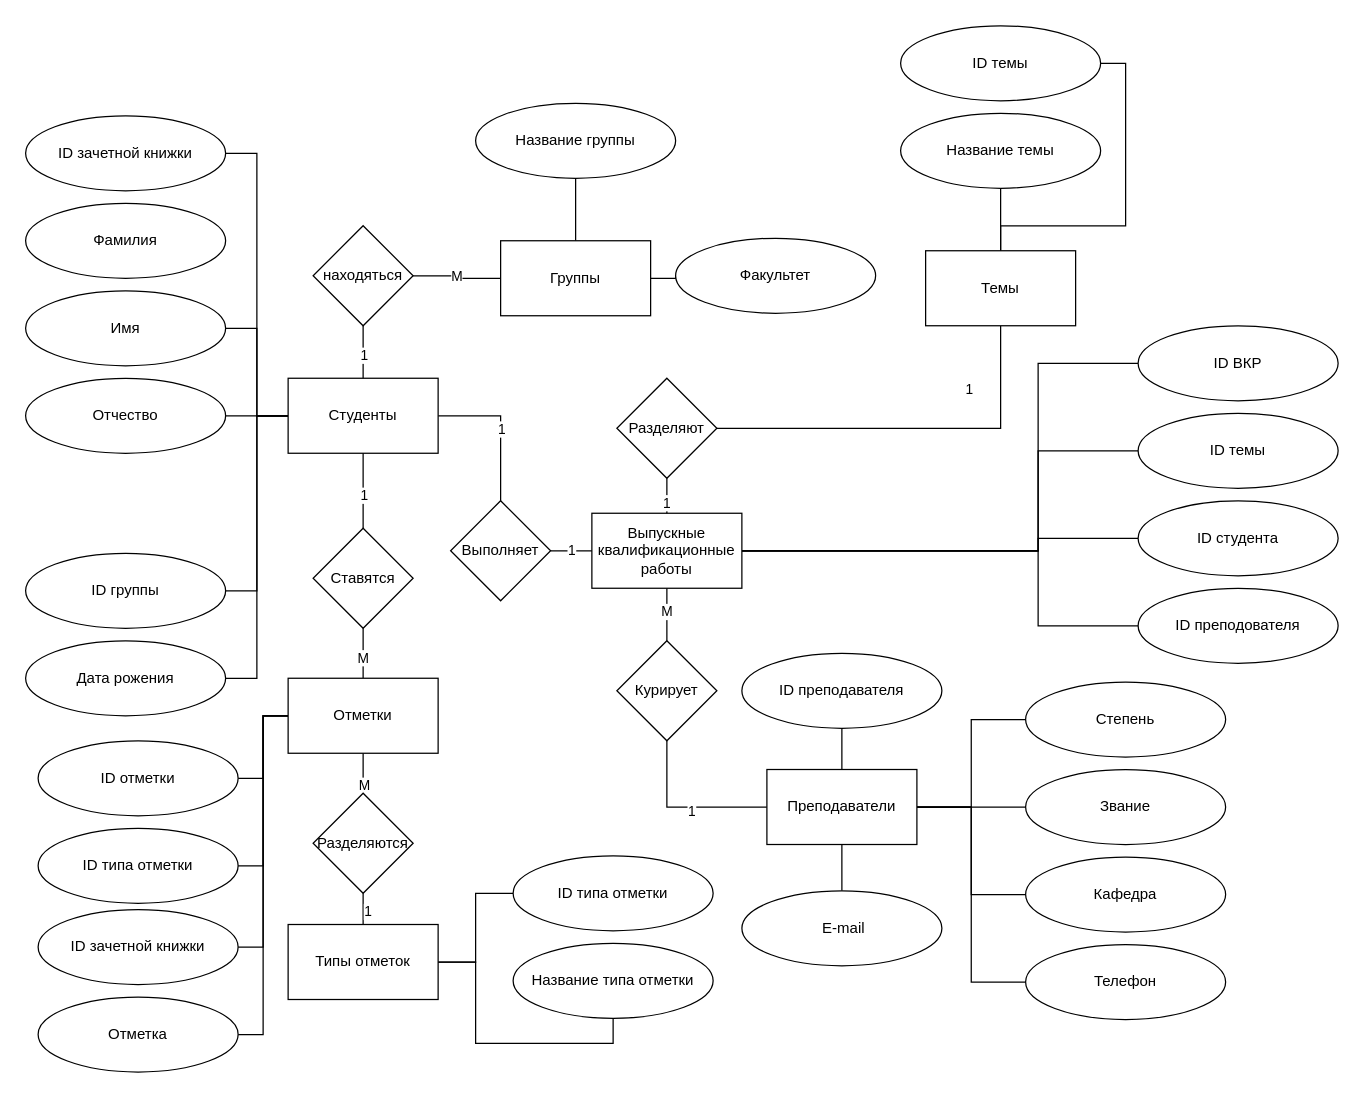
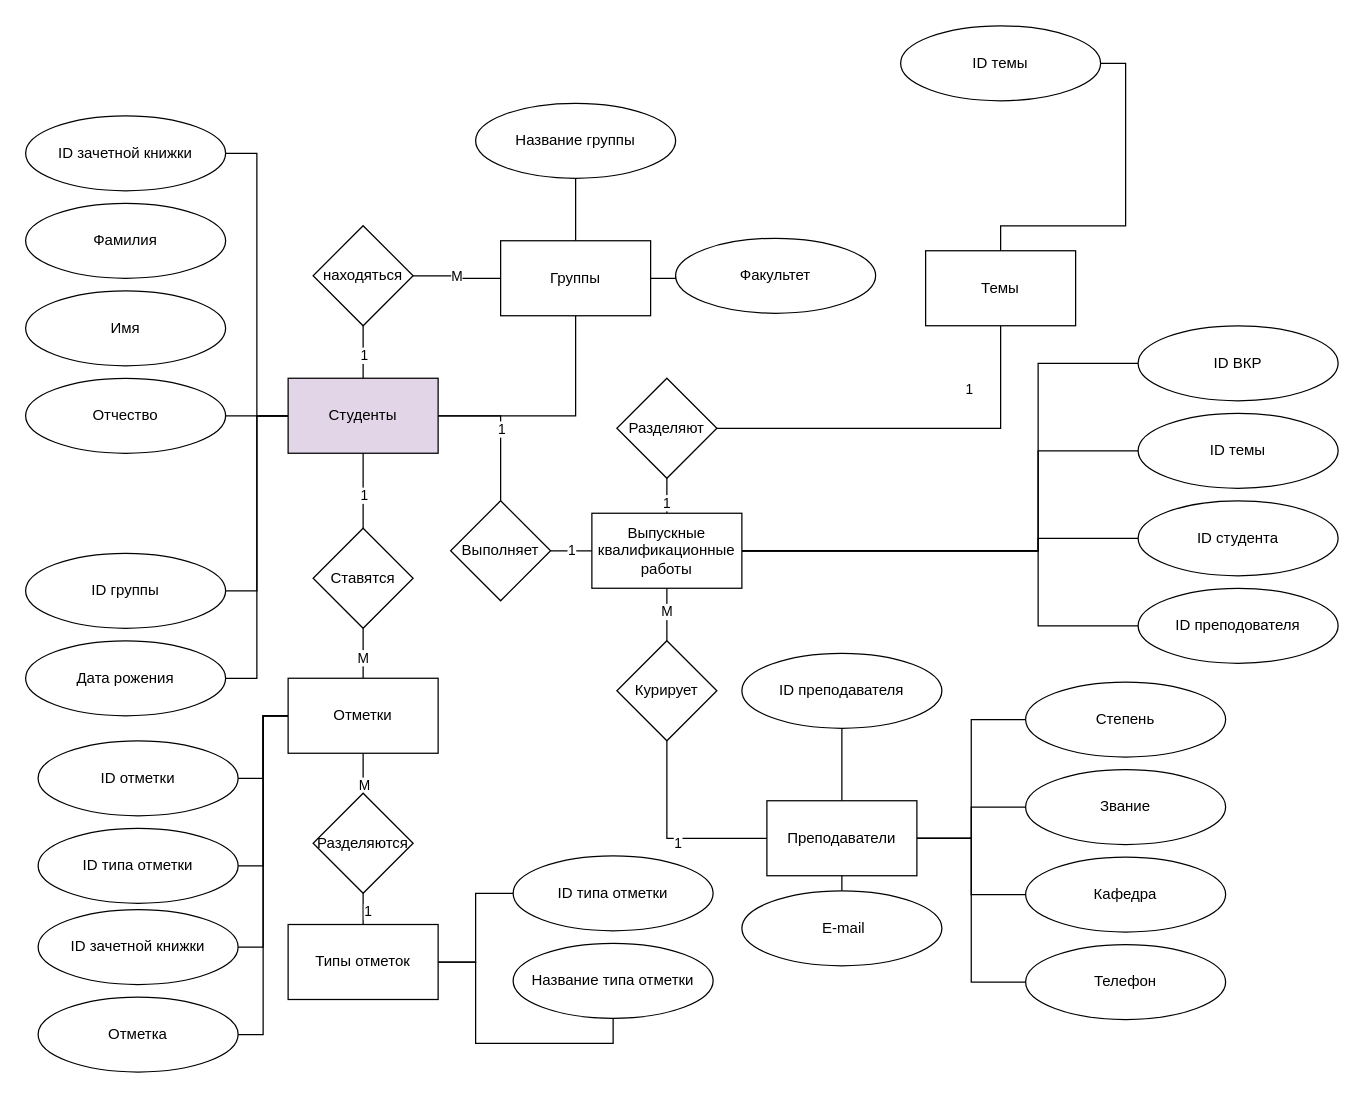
  <mxCell id="0" />
  <mxCell id="1" parent="0" />
  <mxCell id="2" value="" style="edgeStyle=orthogonalEdgeStyle;rounded=0;orthogonalLoop=1;jettySize=auto;html=1;endArrow=none;endFill=0;" edge="1" parent="1" source="9" target="47"><mxGeometry relative="1" as="geometry" /></mxCell>
- <mxCell id="3" style="edgeStyle=orthogonalEdgeStyle;rounded=0;orthogonalLoop=1;jettySize=auto;html=1;entryX=1;entryY=0.5;entryDx=0;entryDy=0;endArrow=none;endFill=0;" edge="1" parent="1" source="9" target="49"><mxGeometry relative="1" as="geometry" /></mxCell>
+ <mxCell id="3" style="edgeStyle=orthogonalEdgeStyle;rounded=0;orthogonalLoop=1;jettySize=auto;html=1;endArrow=none;endFill=0;" edge="1" parent="1" source="9" target="22"><mxGeometry relative="1" as="geometry" /></mxCell>
  <mxCell id="4" style="edgeStyle=orthogonalEdgeStyle;rounded=0;orthogonalLoop=1;jettySize=auto;html=1;entryX=1;entryY=0.5;entryDx=0;entryDy=0;endArrow=none;endFill=0;" edge="1" parent="1" source="9" target="51"><mxGeometry relative="1" as="geometry" /></mxCell>
  <mxCell id="5" style="edgeStyle=orthogonalEdgeStyle;rounded=0;orthogonalLoop=1;jettySize=auto;html=1;entryX=1;entryY=0.5;entryDx=0;entryDy=0;endArrow=none;endFill=0;" edge="1" parent="1" source="9" target="48"><mxGeometry relative="1" as="geometry" /></mxCell>
  <mxCell id="6" style="edgeStyle=orthogonalEdgeStyle;rounded=0;orthogonalLoop=1;jettySize=auto;html=1;entryX=1;entryY=0.5;entryDx=0;entryDy=0;endArrow=none;endFill=0;" edge="1" parent="1" source="9" target="50"><mxGeometry relative="1" as="geometry" /></mxCell>
  <mxCell id="7" value="" style="edgeStyle=orthogonalEdgeStyle;rounded=0;orthogonalLoop=1;jettySize=auto;html=1;exitX=1;exitY=0.5;exitDx=0;exitDy=0;endArrow=none;endFill=0;" edge="1" parent="1" source="9" target="88"><mxGeometry relative="1" as="geometry" /></mxCell>
  <mxCell id="8" value="1" style="edgeLabel;html=1;align=center;verticalAlign=middle;resizable=0;points=[];" vertex="1" connectable="0" parent="7"><mxGeometry x="0.009" relative="1" as="geometry"><mxPoint as="offset" /></mxGeometry></mxCell>
- <mxCell id="9" value="Студенты" style="rounded=0;whiteSpace=wrap;html=1;" vertex="1" parent="1"><mxGeometry x="230" y="302" width="120" height="60" as="geometry" /></mxCell>
+ <mxCell id="9" value="Студенты" style="rounded=0;whiteSpace=wrap;html=1;fillColor=#e1d5e7;" vertex="1" parent="1"><mxGeometry x="230" y="302" width="120" height="60" as="geometry" /></mxCell>
  <mxCell id="10" style="edgeStyle=orthogonalEdgeStyle;rounded=0;orthogonalLoop=1;jettySize=auto;html=1;entryX=1;entryY=0.5;entryDx=0;entryDy=0;endArrow=none;endFill=0;" edge="1" parent="1" source="18" target="63"><mxGeometry relative="1" as="geometry" /></mxCell>
  <mxCell id="11" style="edgeStyle=orthogonalEdgeStyle;rounded=0;orthogonalLoop=1;jettySize=auto;html=1;entryX=1;entryY=0.5;entryDx=0;entryDy=0;endArrow=none;endFill=0;" edge="1" parent="1" source="18" target="62"><mxGeometry relative="1" as="geometry" /></mxCell>
  <mxCell id="12" style="edgeStyle=orthogonalEdgeStyle;rounded=0;orthogonalLoop=1;jettySize=auto;html=1;entryX=1;entryY=0.5;entryDx=0;entryDy=0;endArrow=none;endFill=0;" edge="1" parent="1" source="18" target="65"><mxGeometry relative="1" as="geometry" /></mxCell>
  <mxCell id="13" style="edgeStyle=orthogonalEdgeStyle;rounded=0;orthogonalLoop=1;jettySize=auto;html=1;entryX=1;entryY=0.5;entryDx=0;entryDy=0;endArrow=none;endFill=0;" edge="1" parent="1" source="18" target="64"><mxGeometry relative="1" as="geometry" /></mxCell>
  <mxCell id="14" value="" style="edgeStyle=orthogonalEdgeStyle;rounded=0;orthogonalLoop=1;jettySize=auto;html=1;endArrow=none;endFill=0;" edge="1" parent="1" source="18" target="68"><mxGeometry relative="1" as="geometry" /></mxCell>
  <mxCell id="15" value="М" style="edgeLabel;html=1;align=center;verticalAlign=middle;resizable=0;points=[];" vertex="1" connectable="0" parent="14"><mxGeometry x="0.709" relative="1" as="geometry"><mxPoint as="offset" /></mxGeometry></mxCell>
  <mxCell id="16" value="" style="edgeStyle=orthogonalEdgeStyle;rounded=0;orthogonalLoop=1;jettySize=auto;html=1;endArrow=none;endFill=0;" edge="1" parent="1" source="18" target="71"><mxGeometry relative="1" as="geometry" /></mxCell>
  <mxCell id="17" value="М" style="edgeLabel;html=1;align=center;verticalAlign=middle;resizable=0;points=[];" vertex="1" connectable="0" parent="16"><mxGeometry x="-0.143" y="4" relative="1" as="geometry"><mxPoint x="3" as="offset" /></mxGeometry></mxCell>
  <mxCell id="18" value="Отметки" style="rounded=0;whiteSpace=wrap;html=1;" vertex="1" parent="1"><mxGeometry x="230" y="542" width="120" height="60" as="geometry" /></mxCell>
  <mxCell id="19" style="edgeStyle=orthogonalEdgeStyle;rounded=0;orthogonalLoop=1;jettySize=auto;html=1;entryX=0.5;entryY=1;entryDx=0;entryDy=0;endArrow=none;endFill=0;exitX=0.5;exitY=0;exitDx=0;exitDy=0;" edge="1" parent="1" source="22" target="54"><mxGeometry relative="1" as="geometry"><Array as="points"><mxPoint x="460" y="142" /></Array></mxGeometry></mxCell>
  <mxCell id="20" value="М" style="edgeStyle=orthogonalEdgeStyle;rounded=0;orthogonalLoop=1;jettySize=auto;html=1;endArrow=none;endFill=0;" edge="1" parent="1" source="22" target="61"><mxGeometry relative="1" as="geometry" /></mxCell>
  <mxCell id="21" style="edgeStyle=orthogonalEdgeStyle;rounded=0;orthogonalLoop=1;jettySize=auto;html=1;entryX=0;entryY=0.5;entryDx=0;entryDy=0;endArrow=none;endFill=0;" edge="1" parent="1" source="22" target="53"><mxGeometry relative="1" as="geometry" /></mxCell>
  <mxCell id="22" value="Группы" style="rounded=0;whiteSpace=wrap;html=1;" vertex="1" parent="1"><mxGeometry x="400" y="192" width="120" height="60" as="geometry" /></mxCell>
  <mxCell id="23" style="edgeStyle=orthogonalEdgeStyle;rounded=0;orthogonalLoop=1;jettySize=auto;html=1;entryX=0;entryY=0.5;entryDx=0;entryDy=0;endArrow=none;endFill=0;" edge="1" parent="1" source="29" target="80"><mxGeometry relative="1" as="geometry"><Array as="points"><mxPoint x="830" y="440" /><mxPoint x="830" y="290" /></Array></mxGeometry></mxCell>
  <mxCell id="24" style="edgeStyle=orthogonalEdgeStyle;rounded=0;orthogonalLoop=1;jettySize=auto;html=1;entryX=0;entryY=0.5;entryDx=0;entryDy=0;endArrow=none;endFill=0;" edge="1" parent="1" source="29" target="81"><mxGeometry relative="1" as="geometry"><Array as="points"><mxPoint x="830" y="440" /><mxPoint x="830" y="360" /></Array></mxGeometry></mxCell>
  <mxCell id="25" style="edgeStyle=orthogonalEdgeStyle;rounded=0;orthogonalLoop=1;jettySize=auto;html=1;endArrow=none;endFill=0;" edge="1" parent="1" source="29" target="79"><mxGeometry relative="1" as="geometry"><Array as="points"><mxPoint x="830" y="440" /><mxPoint x="830" y="430" /></Array></mxGeometry></mxCell>
  <mxCell id="26" style="edgeStyle=orthogonalEdgeStyle;rounded=0;orthogonalLoop=1;jettySize=auto;html=1;entryX=0;entryY=0.5;entryDx=0;entryDy=0;endArrow=none;endFill=0;" edge="1" parent="1" source="29" target="78"><mxGeometry relative="1" as="geometry"><Array as="points"><mxPoint x="830" y="440" /><mxPoint x="830" y="500" /></Array></mxGeometry></mxCell>
  <mxCell id="27" style="edgeStyle=orthogonalEdgeStyle;rounded=0;orthogonalLoop=1;jettySize=auto;html=1;exitX=0.5;exitY=1;exitDx=0;exitDy=0;entryX=0.5;entryY=0;entryDx=0;entryDy=0;endArrow=none;endFill=0;" edge="1" parent="1" source="29" target="85"><mxGeometry relative="1" as="geometry" /></mxCell>
  <mxCell id="28" value="М" style="edgeLabel;html=1;align=center;verticalAlign=middle;resizable=0;points=[];" vertex="1" connectable="0" parent="27"><mxGeometry x="-0.341" y="-1" relative="1" as="geometry"><mxPoint y="4" as="offset" /></mxGeometry></mxCell>
  <mxCell id="29" value="Выпускные квалификационные работы" style="rounded=0;whiteSpace=wrap;html=1;" vertex="1" parent="1"><mxGeometry x="473" y="410" width="120" height="60" as="geometry" /></mxCell>
  <mxCell id="30" style="edgeStyle=orthogonalEdgeStyle;rounded=0;orthogonalLoop=1;jettySize=auto;html=1;entryX=0.5;entryY=0;entryDx=0;entryDy=0;endArrow=none;endFill=0;" edge="1" parent="1" source="38" target="75"><mxGeometry relative="1" as="geometry" /></mxCell>
  <mxCell id="31" style="edgeStyle=orthogonalEdgeStyle;rounded=0;orthogonalLoop=1;jettySize=auto;html=1;entryX=0;entryY=0.5;entryDx=0;entryDy=0;endArrow=none;endFill=0;" edge="1" parent="1" source="38" target="73"><mxGeometry relative="1" as="geometry" /></mxCell>
  <mxCell id="32" style="edgeStyle=orthogonalEdgeStyle;rounded=0;orthogonalLoop=1;jettySize=auto;html=1;entryX=0;entryY=0.5;entryDx=0;entryDy=0;endArrow=none;endFill=0;" edge="1" parent="1" source="38" target="72"><mxGeometry relative="1" as="geometry" /></mxCell>
  <mxCell id="33" style="edgeStyle=orthogonalEdgeStyle;rounded=0;orthogonalLoop=1;jettySize=auto;html=1;entryX=0;entryY=0.5;entryDx=0;entryDy=0;endArrow=none;endFill=0;" edge="1" parent="1" source="38" target="74"><mxGeometry relative="1" as="geometry" /></mxCell>
  <mxCell id="34" style="edgeStyle=orthogonalEdgeStyle;rounded=0;orthogonalLoop=1;jettySize=auto;html=1;entryX=0;entryY=0.5;entryDx=0;entryDy=0;endArrow=none;endFill=0;" edge="1" parent="1" source="38" target="77"><mxGeometry relative="1" as="geometry" /></mxCell>
  <mxCell id="35" style="edgeStyle=orthogonalEdgeStyle;rounded=0;orthogonalLoop=1;jettySize=auto;html=1;entryX=0.5;entryY=1;entryDx=0;entryDy=0;endArrow=none;endFill=0;" edge="1" parent="1" source="38" target="76"><mxGeometry relative="1" as="geometry" /></mxCell>
  <mxCell id="36" value="" style="edgeStyle=orthogonalEdgeStyle;rounded=0;orthogonalLoop=1;jettySize=auto;html=1;endArrow=none;endFill=0;exitX=0;exitY=0.5;exitDx=0;exitDy=0;" edge="1" parent="1" source="38" target="85"><mxGeometry relative="1" as="geometry" /></mxCell>
  <mxCell id="37" value="1" style="edgeLabel;html=1;align=center;verticalAlign=middle;resizable=0;points=[];" vertex="1" connectable="0" parent="36"><mxGeometry x="-0.087" y="3" relative="1" as="geometry"><mxPoint as="offset" /></mxGeometry></mxCell>
- <mxCell id="38" value="Преподаватели" style="rounded=0;whiteSpace=wrap;html=1;" vertex="1" parent="1"><mxGeometry x="613.02" y="615" width="120" height="60" as="geometry" /></mxCell>
+ <mxCell id="38" value="Преподаватели" style="rounded=0;whiteSpace=wrap;html=1;" vertex="1" parent="1"><mxGeometry x="613.02" y="640" width="120" height="60" as="geometry" /></mxCell>
  <mxCell id="39" style="edgeStyle=orthogonalEdgeStyle;rounded=0;orthogonalLoop=1;jettySize=auto;html=1;entryX=0.5;entryY=1;entryDx=0;entryDy=0;endArrow=none;endFill=0;" edge="1" parent="1" source="41" target="57"><mxGeometry relative="1" as="geometry" /></mxCell>
  <mxCell id="40" style="edgeStyle=orthogonalEdgeStyle;rounded=0;orthogonalLoop=1;jettySize=auto;html=1;entryX=0;entryY=0.5;entryDx=0;entryDy=0;endArrow=none;endFill=0;" edge="1" parent="1" source="41" target="58"><mxGeometry relative="1" as="geometry" /></mxCell>
  <mxCell id="41" value="Типы отметок" style="rounded=0;whiteSpace=wrap;html=1;" vertex="1" parent="1"><mxGeometry x="230" y="739" width="120" height="60" as="geometry" /></mxCell>
- <mxCell id="42" style="edgeStyle=orthogonalEdgeStyle;rounded=0;orthogonalLoop=1;jettySize=auto;html=1;endArrow=none;endFill=0;" edge="1" parent="1" source="46" target="55"><mxGeometry relative="1" as="geometry" /></mxCell>
  <mxCell id="43" style="edgeStyle=orthogonalEdgeStyle;rounded=0;orthogonalLoop=1;jettySize=auto;html=1;entryX=1;entryY=0.5;entryDx=0;entryDy=0;endArrow=none;endFill=0;" edge="1" parent="1" source="46" target="56"><mxGeometry relative="1" as="geometry"><Array as="points"><mxPoint x="800" y="180" /><mxPoint x="900" y="180" /><mxPoint x="900" y="50" /></Array></mxGeometry></mxCell>
  <mxCell id="44" style="edgeStyle=orthogonalEdgeStyle;rounded=0;orthogonalLoop=1;jettySize=auto;html=1;entryX=1;entryY=0.5;entryDx=0;entryDy=0;endArrow=none;endFill=0;" edge="1" parent="1" source="46" target="84"><mxGeometry relative="1" as="geometry"><Array as="points"><mxPoint x="800" y="342" /></Array></mxGeometry></mxCell>
  <mxCell id="45" value="1" style="edgeLabel;html=1;align=center;verticalAlign=middle;resizable=0;points=[];" vertex="1" connectable="0" parent="44"><mxGeometry x="-0.728" y="-4" relative="1" as="geometry"><mxPoint x="-22" y="8" as="offset" /></mxGeometry></mxCell>
  <mxCell id="46" value="Темы" style="rounded=0;whiteSpace=wrap;html=1;" vertex="1" parent="1"><mxGeometry x="740" y="200" width="120" height="60" as="geometry" /></mxCell>
  <mxCell id="47" value="Отчество" style="ellipse;whiteSpace=wrap;html=1;rounded=0;" vertex="1" parent="1"><mxGeometry x="20" y="302" width="160" height="60" as="geometry" /></mxCell>
  <mxCell id="48" value="Дата рожения" style="ellipse;whiteSpace=wrap;html=1;rounded=0;" vertex="1" parent="1"><mxGeometry x="20" y="512" width="160" height="60" as="geometry" /></mxCell>
  <mxCell id="49" value="Имя" style="ellipse;whiteSpace=wrap;html=1;rounded=0;" vertex="1" parent="1"><mxGeometry x="20" y="232" width="160" height="60" as="geometry" /></mxCell>
  <mxCell id="50" value="ID группы" style="ellipse;whiteSpace=wrap;html=1;rounded=0;" vertex="1" parent="1"><mxGeometry x="20" y="442" width="160" height="60" as="geometry" /></mxCell>
  <mxCell id="51" value="ID зачетной книжки" style="ellipse;whiteSpace=wrap;html=1;rounded=0;" vertex="1" parent="1"><mxGeometry x="20" y="92" width="160" height="60" as="geometry" /></mxCell>
  <mxCell id="52" value="Фамилия" style="ellipse;whiteSpace=wrap;html=1;rounded=0;" vertex="1" parent="1"><mxGeometry x="20" y="162" width="160" height="60" as="geometry" /></mxCell>
  <mxCell id="53" value="Факультет" style="ellipse;whiteSpace=wrap;html=1;rounded=0;" vertex="1" parent="1"><mxGeometry x="540" y="190" width="160" height="60" as="geometry" /></mxCell>
  <mxCell id="54" value="Название группы" style="ellipse;whiteSpace=wrap;html=1;rounded=0;" vertex="1" parent="1"><mxGeometry x="380" y="82" width="160" height="60" as="geometry" /></mxCell>
- <mxCell id="55" value="Название темы" style="ellipse;whiteSpace=wrap;html=1;rounded=0;" vertex="1" parent="1"><mxGeometry x="720" y="90" width="160" height="60" as="geometry" /></mxCell>
  <mxCell id="56" value="ID темы" style="ellipse;whiteSpace=wrap;html=1;rounded=0;" vertex="1" parent="1"><mxGeometry x="720" y="20" width="160" height="60" as="geometry" /></mxCell>
  <mxCell id="57" value="Название типа отметки" style="ellipse;whiteSpace=wrap;html=1;rounded=0;" vertex="1" parent="1"><mxGeometry x="410" y="754" width="160" height="60" as="geometry" /></mxCell>
  <mxCell id="58" value="ID типа отметки" style="ellipse;whiteSpace=wrap;html=1;rounded=0;" vertex="1" parent="1"><mxGeometry x="410" y="684" width="160" height="60" as="geometry" /></mxCell>
  <mxCell id="59" style="edgeStyle=orthogonalEdgeStyle;rounded=0;orthogonalLoop=1;jettySize=auto;html=1;entryX=0.5;entryY=0;entryDx=0;entryDy=0;endArrow=none;endFill=0;" edge="1" parent="1" source="61" target="9"><mxGeometry relative="1" as="geometry" /></mxCell>
  <mxCell id="60" value="1" style="edgeLabel;html=1;align=center;verticalAlign=middle;resizable=0;points=[];" vertex="1" connectable="0" parent="59"><mxGeometry x="0.1" y="2" relative="1" as="geometry"><mxPoint x="-2" as="offset" /></mxGeometry></mxCell>
  <mxCell id="61" value="находяться" style="rhombus;whiteSpace=wrap;html=1;rounded=0;" vertex="1" parent="1"><mxGeometry x="250" y="180" width="80" height="80" as="geometry" /></mxCell>
  <mxCell id="62" value="ID типа отметки" style="ellipse;whiteSpace=wrap;html=1;rounded=0;" vertex="1" parent="1"><mxGeometry x="30" y="662" width="160" height="60" as="geometry" /></mxCell>
  <mxCell id="63" value="ID отметки" style="ellipse;whiteSpace=wrap;html=1;rounded=0;" vertex="1" parent="1"><mxGeometry x="30" y="592" width="160" height="60" as="geometry" /></mxCell>
  <mxCell id="64" value="Отметка" style="ellipse;whiteSpace=wrap;html=1;rounded=0;" vertex="1" parent="1"><mxGeometry x="30" y="797" width="160" height="60" as="geometry" /></mxCell>
  <mxCell id="65" value="ID зачетной книжки" style="ellipse;whiteSpace=wrap;html=1;rounded=0;" vertex="1" parent="1"><mxGeometry x="30" y="727" width="160" height="60" as="geometry" /></mxCell>
  <mxCell id="66" style="edgeStyle=orthogonalEdgeStyle;rounded=0;orthogonalLoop=1;jettySize=auto;html=1;exitX=1;exitY=0.5;exitDx=0;exitDy=0;entryX=0.5;entryY=0;entryDx=0;entryDy=0;endArrow=none;endFill=0;" edge="1" parent="1" source="68" target="41"><mxGeometry relative="1" as="geometry" /></mxCell>
  <mxCell id="67" value="1" style="edgeLabel;html=1;align=center;verticalAlign=middle;resizable=0;points=[];" vertex="1" connectable="0" parent="66"><mxGeometry x="0.12" y="3" relative="1" as="geometry"><mxPoint as="offset" /></mxGeometry></mxCell>
  <mxCell id="68" value="Разделяются" style="rhombus;whiteSpace=wrap;html=1;rounded=0;direction=south;" vertex="1" parent="1"><mxGeometry x="250" y="634" width="80" height="80" as="geometry" /></mxCell>
  <mxCell id="69" style="edgeStyle=orthogonalEdgeStyle;rounded=0;orthogonalLoop=1;jettySize=auto;html=1;exitX=0.5;exitY=0;exitDx=0;exitDy=0;entryX=0.5;entryY=1;entryDx=0;entryDy=0;endArrow=none;endFill=0;" edge="1" parent="1" source="71" target="9"><mxGeometry relative="1" as="geometry" /></mxCell>
  <mxCell id="70" value="1" style="edgeLabel;html=1;align=center;verticalAlign=middle;resizable=0;points=[];" vertex="1" connectable="0" parent="69"><mxGeometry x="-0.04" y="-2" relative="1" as="geometry"><mxPoint x="-2" y="2" as="offset" /></mxGeometry></mxCell>
  <mxCell id="71" value="Ставятся" style="rhombus;whiteSpace=wrap;html=1;rounded=0;" vertex="1" parent="1"><mxGeometry x="250" y="422" width="80" height="80" as="geometry" /></mxCell>
  <mxCell id="72" value="Кафедра" style="ellipse;whiteSpace=wrap;html=1;rounded=0;" vertex="1" parent="1"><mxGeometry x="820" y="685" width="160" height="60" as="geometry" /></mxCell>
  <mxCell id="73" value="Телефон" style="ellipse;whiteSpace=wrap;html=1;rounded=0;" vertex="1" parent="1"><mxGeometry x="820" y="755" width="160" height="60" as="geometry" /></mxCell>
  <mxCell id="74" value="Звание" style="ellipse;whiteSpace=wrap;html=1;rounded=0;" vertex="1" parent="1"><mxGeometry x="820" y="615" width="160" height="60" as="geometry" /></mxCell>
  <mxCell id="75" value="&amp;nbsp;E-mail" style="ellipse;whiteSpace=wrap;html=1;rounded=0;" vertex="1" parent="1"><mxGeometry x="593.02" y="712" width="160" height="60" as="geometry" /></mxCell>
  <mxCell id="76" value="ID преподавателя" style="ellipse;whiteSpace=wrap;html=1;rounded=0;" vertex="1" parent="1"><mxGeometry x="593" y="522" width="160" height="60" as="geometry" /></mxCell>
  <mxCell id="77" value="Степень" style="ellipse;whiteSpace=wrap;html=1;rounded=0;" vertex="1" parent="1"><mxGeometry x="820" y="545" width="160" height="60" as="geometry" /></mxCell>
  <mxCell id="78" value="ID преподователя" style="ellipse;whiteSpace=wrap;html=1;rounded=0;" vertex="1" parent="1"><mxGeometry x="910" y="470" width="160" height="60" as="geometry" /></mxCell>
  <mxCell id="79" value="ID студента" style="ellipse;whiteSpace=wrap;html=1;rounded=0;" vertex="1" parent="1"><mxGeometry x="910" y="400" width="160" height="60" as="geometry" /></mxCell>
  <mxCell id="80" value="ID ВКР" style="ellipse;whiteSpace=wrap;html=1;rounded=0;" vertex="1" parent="1"><mxGeometry x="910" y="260" width="160" height="60" as="geometry" /></mxCell>
  <mxCell id="81" value="ID темы" style="ellipse;whiteSpace=wrap;html=1;rounded=0;" vertex="1" parent="1"><mxGeometry x="910" y="330" width="160" height="60" as="geometry" /></mxCell>
  <mxCell id="82" value="" style="edgeStyle=orthogonalEdgeStyle;rounded=0;orthogonalLoop=1;jettySize=auto;html=1;endArrow=none;endFill=0;" edge="1" parent="1" source="84" target="29"><mxGeometry relative="1" as="geometry" /></mxCell>
  <mxCell id="83" value="1" style="edgeLabel;html=1;align=center;verticalAlign=middle;resizable=0;points=[];" vertex="1" connectable="0" parent="82"><mxGeometry x="-0.267" y="-3" relative="1" as="geometry"><mxPoint x="2" as="offset" /></mxGeometry></mxCell>
  <mxCell id="84" value="Разделяют" style="rhombus;whiteSpace=wrap;html=1;" vertex="1" parent="1"><mxGeometry x="493" y="302" width="80" height="80" as="geometry" /></mxCell>
  <mxCell id="85" value="Курирует" style="rhombus;whiteSpace=wrap;html=1;rounded=0;" vertex="1" parent="1"><mxGeometry x="493" y="512" width="80" height="80" as="geometry" /></mxCell>
  <mxCell id="86" value="" style="edgeStyle=orthogonalEdgeStyle;rounded=0;orthogonalLoop=1;jettySize=auto;html=1;endArrow=none;endFill=0;" edge="1" parent="1" source="88" target="29"><mxGeometry relative="1" as="geometry" /></mxCell>
  <mxCell id="87" value="1" style="edgeLabel;html=1;align=center;verticalAlign=middle;resizable=0;points=[];" vertex="1" connectable="0" parent="86"><mxGeometry x="0.255" y="4" relative="1" as="geometry"><mxPoint x="1" y="3" as="offset" /></mxGeometry></mxCell>
  <mxCell id="88" value="Выполняет" style="rhombus;whiteSpace=wrap;html=1;rounded=0;" vertex="1" parent="1"><mxGeometry x="360" y="400" width="80" height="80" as="geometry" /></mxCell>
